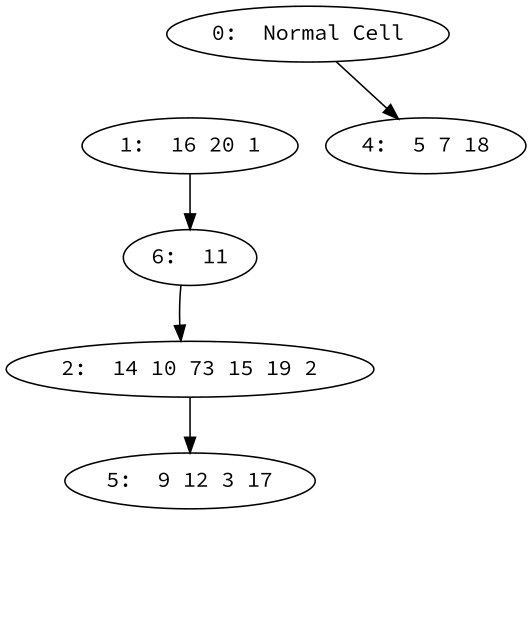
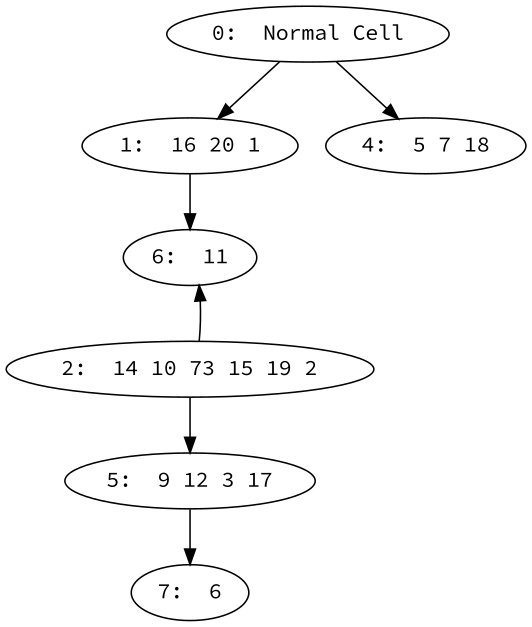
  digraph {
    fontname="Source Code Pro"
    node [fontname="Source Code Pro"]
    edge [fontname="Source Code Pro"]
    "0:  Normal Cell"
    "1:  16 20 1"
    "4:  5 7 18"
    "6:  11"
    n5 [label="2:  14 10 73 15 19 2"]
    "5:  9 12 3 17"
+   "7:  6"
+   "0:  Normal Cell" -> "1:  16 20 1"
    "0:  Normal Cell" -> "4:  5 7 18"
    "1:  16 20 1" -> "6:  11"
-   "6:  11" -> n5
+   n5 -> "6:  11"
    n5 -> "5:  9 12 3 17"
+   "5:  9 12 3 17" -> "7:  6"
  }
